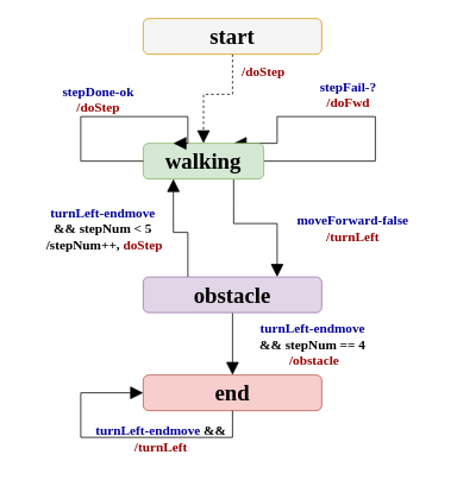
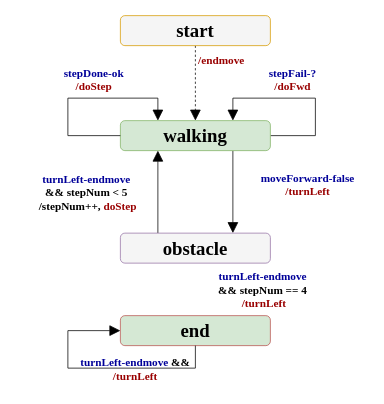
  <mxCell id="0" />
  <mxCell id="1" parent="0" />
  <mxCell id="2" style="edgeStyle=orthogonalEdgeStyle;rounded=0;orthogonalLoop=1;jettySize=auto;html=1;exitX=0.5;exitY=1;exitDx=0;exitDy=0;entryX=0.5;entryY=0;entryDx=0;entryDy=0;fontFamily=Tahoma;fontSize=25;endSize=12;endArrow=block;endFill=1;dashed=1;" parent="1" source="3" target="6" edge="1"><mxGeometry relative="1" as="geometry" /></mxCell>
  <mxCell id="3" value="start" style="rounded=1;whiteSpace=wrap;html=1;fillColor=#f5f5f5;strokeColor=#d79b00;fontStyle=1;fontSize=25;fontFamily=Tahoma;" parent="1" vertex="1"><mxGeometry x="160" y="20" width="200" height="40" as="geometry" /></mxCell>
  <mxCell id="4" style="edgeStyle=orthogonalEdgeStyle;rounded=0;orthogonalLoop=1;jettySize=auto;html=1;exitX=0.75;exitY=1;exitDx=0;exitDy=0;entryX=0.75;entryY=0;entryDx=0;entryDy=0;endArrow=block;endFill=1;endSize=12;fontFamily=Tahoma;fontSize=25;" parent="1" source="6" target="9" edge="1"><mxGeometry relative="1" as="geometry" /></mxCell>
  <mxCell id="5" style="edgeStyle=orthogonalEdgeStyle;rounded=0;orthogonalLoop=1;jettySize=auto;html=1;endArrow=block;endFill=1;endSize=12;entryX=0.75;entryY=0;entryDx=0;entryDy=0;" edge="1" parent="1" source="6" target="6"><mxGeometry relative="1" as="geometry"><mxPoint x="500" y="100" as="targetPoint" /><Array as="points"><mxPoint x="420" y="180" /><mxPoint x="420" y="130" /><mxPoint x="310" y="130" /></Array></mxGeometry></mxCell>
- <mxCell id="6" value="walking" style="rounded=1;whiteSpace=wrap;html=1;fillColor=#d5e8d4;strokeColor=#82b366;fontStyle=1;fontSize=25;fontFamily=Tahoma;" parent="1" vertex="1"><mxGeometry x="160" y="160" width="135" height="40" as="geometry" /></mxCell>
+ <mxCell id="6" value="walking" style="rounded=1;whiteSpace=wrap;html=1;fillColor=#d5e8d4;strokeColor=#82b366;fontStyle=1;fontSize=25;fontFamily=Tahoma;" parent="1" vertex="1"><mxGeometry x="160" y="160" width="200" height="40" as="geometry" /></mxCell>
  <mxCell id="7" style="edgeStyle=orthogonalEdgeStyle;rounded=0;orthogonalLoop=1;jettySize=auto;html=1;exitX=0.25;exitY=0;exitDx=0;exitDy=0;entryX=0.25;entryY=1;entryDx=0;entryDy=0;endArrow=block;endFill=1;endSize=12;fontFamily=Tahoma;fontSize=25;" parent="1" source="9" target="6" edge="1"><mxGeometry relative="1" as="geometry" /></mxCell>
- <mxCell id="8" style="edgeStyle=orthogonalEdgeStyle;rounded=0;orthogonalLoop=1;jettySize=auto;html=1;endSize=12;endArrow=block;endFill=1;" edge="1" parent="1" source="9" target="10"><mxGeometry relative="1" as="geometry" /></mxCell>
- <mxCell id="9" value="obstacle" style="rounded=1;whiteSpace=wrap;html=1;fillColor=#e1d5e7;strokeColor=#9673a6;fontStyle=1;fontSize=25;fontFamily=Tahoma;" parent="1" vertex="1"><mxGeometry x="160" y="310" width="200" height="40" as="geometry" /></mxCell>
- <mxCell id="10" value="end" style="rounded=1;whiteSpace=wrap;html=1;fillColor=#f8cecc;strokeColor=#b85450;fontStyle=1;fontSize=25;fontFamily=Tahoma;" parent="1" vertex="1"><mxGeometry x="160" y="420" width="200" height="40" as="geometry" /></mxCell>
+ <mxCell id="9" value="obstacle" style="rounded=1;whiteSpace=wrap;html=1;fillColor=#f5f5f5;strokeColor=#9673a6;fontStyle=1;fontSize=25;fontFamily=Tahoma;" parent="1" vertex="1"><mxGeometry x="160" y="310" width="200" height="40" as="geometry" /></mxCell>
+ <mxCell id="10" value="end" style="rounded=1;whiteSpace=wrap;html=1;fillColor=#d5e8d4;strokeColor=#b85450;fontStyle=1;fontSize=25;fontFamily=Tahoma;" parent="1" vertex="1"><mxGeometry x="160" y="420" width="200" height="40" as="geometry" /></mxCell>
  <mxCell id="11" style="edgeStyle=orthogonalEdgeStyle;rounded=0;orthogonalLoop=1;jettySize=auto;html=1;exitX=0;exitY=0.5;exitDx=0;exitDy=0;entryX=0.25;entryY=0;entryDx=0;entryDy=0;endArrow=block;endFill=1;endSize=12;fontFamily=Tahoma;fontSize=25;" parent="1" source="6" target="6" edge="1"><mxGeometry relative="1" as="geometry"><Array as="points"><mxPoint x="90" y="180" /><mxPoint x="90" y="130" /><mxPoint x="210" y="130" /></Array></mxGeometry></mxCell>
- <mxCell id="12" value="&lt;font color=&quot;#000099&quot; style=&quot;font-size: 15px&quot;&gt;stepDone-ok&lt;br style=&quot;font-size: 15px&quot;&gt;&lt;/font&gt;/doStep" style="text;html=1;strokeColor=none;fillColor=none;align=center;verticalAlign=middle;whiteSpace=wrap;rounded=0;fontFamily=Tahoma;fontSize=15;fontStyle=1;fontColor=#990000;" parent="1" vertex="1"><mxGeometry x="15" y="75" width="190" height="70" as="geometry" /></mxCell>
+ <mxCell id="12" value="&lt;font color=&quot;#000099&quot; style=&quot;font-size: 15px&quot;&gt;stepDone-ok&lt;br style=&quot;font-size: 15px&quot;&gt;&lt;/font&gt;/doStep" style="text;html=1;strokeColor=none;fillColor=none;align=center;verticalAlign=middle;whiteSpace=wrap;rounded=0;fontFamily=Tahoma;fontSize=15;fontStyle=1;fontColor=#990000;" parent="1" vertex="1"><mxGeometry x="30" y="70" width="190" height="70" as="geometry" /></mxCell>
  <mxCell id="13" value="&lt;font color=&quot;#000099&quot; style=&quot;font-size: 15px&quot;&gt;turnLeft-endmove&lt;/font&gt;&lt;br style=&quot;font-size: 15px&quot;&gt;&lt;font color=&quot;#000000&quot; style=&quot;font-size: 15px&quot;&gt;&amp;amp;&amp;amp; stepNum &amp;lt; 5&lt;/font&gt;&lt;br style=&quot;font-size: 15px&quot;&gt;&lt;span style=&quot;color: rgb(0 , 0 , 0) ; font-size: 15px&quot;&gt;&amp;nbsp;/stepNum++,&amp;nbsp;&lt;/span&gt;doStep" style="text;html=1;strokeColor=none;fillColor=none;align=center;verticalAlign=middle;whiteSpace=wrap;rounded=0;fontFamily=Tahoma;fontSize=15;fontStyle=1;fontColor=#990000;" parent="1" vertex="1"><mxGeometry x="20" y="220" width="190" height="70" as="geometry" /></mxCell>
- <mxCell id="14" value="&lt;font color=&quot;#000099&quot; style=&quot;font-size: 15px&quot;&gt;moveForward-false&lt;/font&gt;&lt;br style=&quot;font-size: 15px&quot;&gt;/turnLeft" style="text;html=1;strokeColor=none;fillColor=none;align=center;verticalAlign=middle;whiteSpace=wrap;rounded=0;fontFamily=Tahoma;fontSize=15;fontStyle=1;fontColor=#990000;" parent="1" vertex="1"><mxGeometry x="300" y="220" width="190" height="70" as="geometry" /></mxCell>
- <mxCell id="15" value="/doStep&lt;font style=&quot;font-size: 15px&quot; color=&quot;#000000&quot;&gt;&lt;br&gt;&lt;/font&gt;" style="text;html=1;strokeColor=none;fillColor=none;align=center;verticalAlign=middle;whiteSpace=wrap;rounded=0;fontFamily=Tahoma;fontSize=15;fontStyle=1;fontColor=#990000;" parent="1" vertex="1"><mxGeometry x="245" y="64" width="100" height="30" as="geometry" /></mxCell>
+ <mxCell id="14" value="&lt;font color=&quot;#000099&quot; style=&quot;font-size: 15px&quot;&gt;moveForward-false&lt;/font&gt;&lt;br style=&quot;font-size: 15px&quot;&gt;/turnLeft" style="text;html=1;strokeColor=none;fillColor=none;align=center;verticalAlign=middle;whiteSpace=wrap;rounded=0;fontFamily=Tahoma;fontSize=15;fontStyle=1;fontColor=#990000;" parent="1" vertex="1"><mxGeometry x="315" y="210" width="190" height="70" as="geometry" /></mxCell>
+ <mxCell id="15" value="/endmove&lt;font style=&quot;font-size: 15px&quot; color=&quot;#000000&quot;&gt;&lt;br&gt;&lt;/font&gt;" style="text;html=1;strokeColor=none;fillColor=none;align=center;verticalAlign=middle;whiteSpace=wrap;rounded=0;fontFamily=Tahoma;fontSize=15;fontStyle=1;fontColor=#990000;" parent="1" vertex="1"><mxGeometry x="245" y="64" width="100" height="30" as="geometry" /></mxCell>
  <mxCell id="16" value="&lt;span style=&quot;color: rgb(0 , 0 , 153)&quot;&gt;turnLeft-endmove&lt;/span&gt;&lt;font style=&quot;font-size: 15px&quot; color=&quot;#000000&quot;&gt;&amp;nbsp;&amp;amp;&amp;amp;&lt;br&gt;&lt;/font&gt;/turnLeft&lt;font style=&quot;font-size: 15px&quot; color=&quot;#000000&quot;&gt;&lt;br&gt;&lt;/font&gt;" style="text;html=1;strokeColor=none;fillColor=none;align=center;verticalAlign=middle;whiteSpace=wrap;rounded=0;fontFamily=Tahoma;fontSize=15;fontStyle=1;fontColor=#990000;" parent="1" vertex="1"><mxGeometry x="75" y="466" width="210" height="50" as="geometry" /></mxCell>
  <mxCell id="17" style="edgeStyle=orthogonalEdgeStyle;rounded=0;orthogonalLoop=1;jettySize=auto;html=1;entryX=0;entryY=0.5;entryDx=0;entryDy=0;endArrow=block;endFill=1;endSize=12;" edge="1" parent="1" source="10" target="10"><mxGeometry relative="1" as="geometry"><Array as="points"><mxPoint x="260" y="490" /><mxPoint x="90" y="490" /><mxPoint x="90" y="440" /></Array></mxGeometry></mxCell>
- <mxCell id="18" value="&lt;font color=&quot;#000099&quot; style=&quot;font-size: 15px&quot;&gt;turnLeft-endmove&lt;/font&gt;&lt;br style=&quot;font-size: 15px&quot;&gt;&lt;font color=&quot;#000000&quot; style=&quot;font-size: 15px&quot;&gt;&amp;amp;&amp;amp; stepNum == 4&lt;/font&gt;&lt;br style=&quot;font-size: 15px&quot;&gt;&lt;span style=&quot;color: rgb(0 , 0 , 0) ; font-size: 15px&quot;&gt;&amp;nbsp;&lt;/span&gt;/obstacle" style="text;html=1;strokeColor=none;fillColor=none;align=center;verticalAlign=middle;whiteSpace=wrap;rounded=0;fontFamily=Tahoma;fontSize=15;fontStyle=1;fontColor=#990000;" vertex="1" parent="1"><mxGeometry x="255" y="350" width="190" height="70" as="geometry" /></mxCell>
+ <mxCell id="18" value="&lt;font color=&quot;#000099&quot; style=&quot;font-size: 15px&quot;&gt;turnLeft-endmove&lt;/font&gt;&lt;br style=&quot;font-size: 15px&quot;&gt;&lt;font color=&quot;#000000&quot; style=&quot;font-size: 15px&quot;&gt;&amp;amp;&amp;amp; stepNum == 4&lt;/font&gt;&lt;br style=&quot;font-size: 15px&quot;&gt;&lt;span style=&quot;color: rgb(0 , 0 , 0) ; font-size: 15px&quot;&gt;&amp;nbsp;&lt;/span&gt;/turnLeft" style="text;html=1;strokeColor=none;fillColor=none;align=center;verticalAlign=middle;whiteSpace=wrap;rounded=0;fontFamily=Tahoma;fontSize=15;fontStyle=1;fontColor=#990000;" vertex="1" parent="1"><mxGeometry x="255" y="350" width="190" height="70" as="geometry" /></mxCell>
  <mxCell id="19" value="&lt;font color=&quot;#000099&quot; style=&quot;font-size: 15px&quot;&gt;stepFail-?&lt;br style=&quot;font-size: 15px&quot;&gt;&lt;/font&gt;/doFwd" style="text;html=1;strokeColor=none;fillColor=none;align=center;verticalAlign=middle;whiteSpace=wrap;rounded=0;fontFamily=Tahoma;fontSize=15;fontStyle=1;fontColor=#990000;" vertex="1" parent="1"><mxGeometry x="340" y="80" width="100" height="50" as="geometry" /></mxCell>
